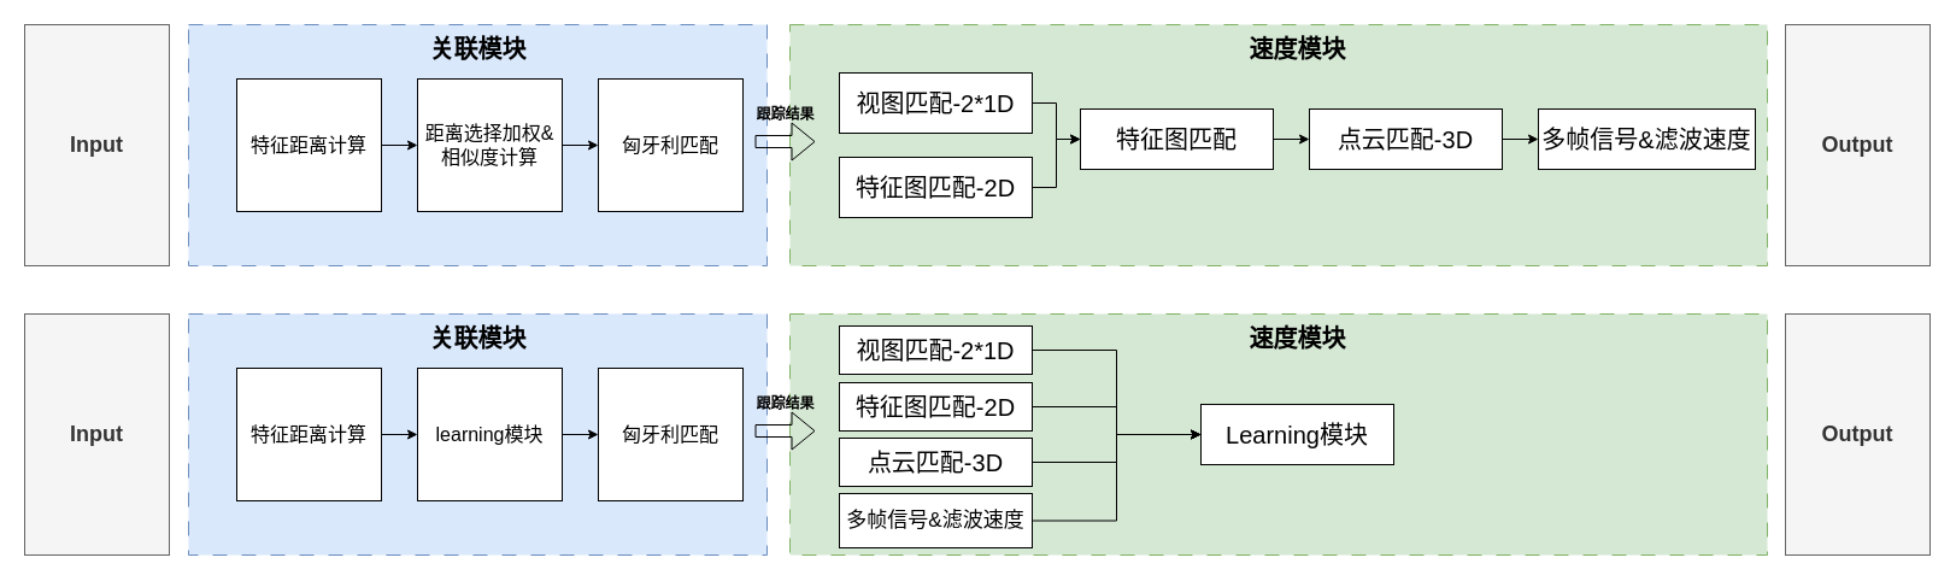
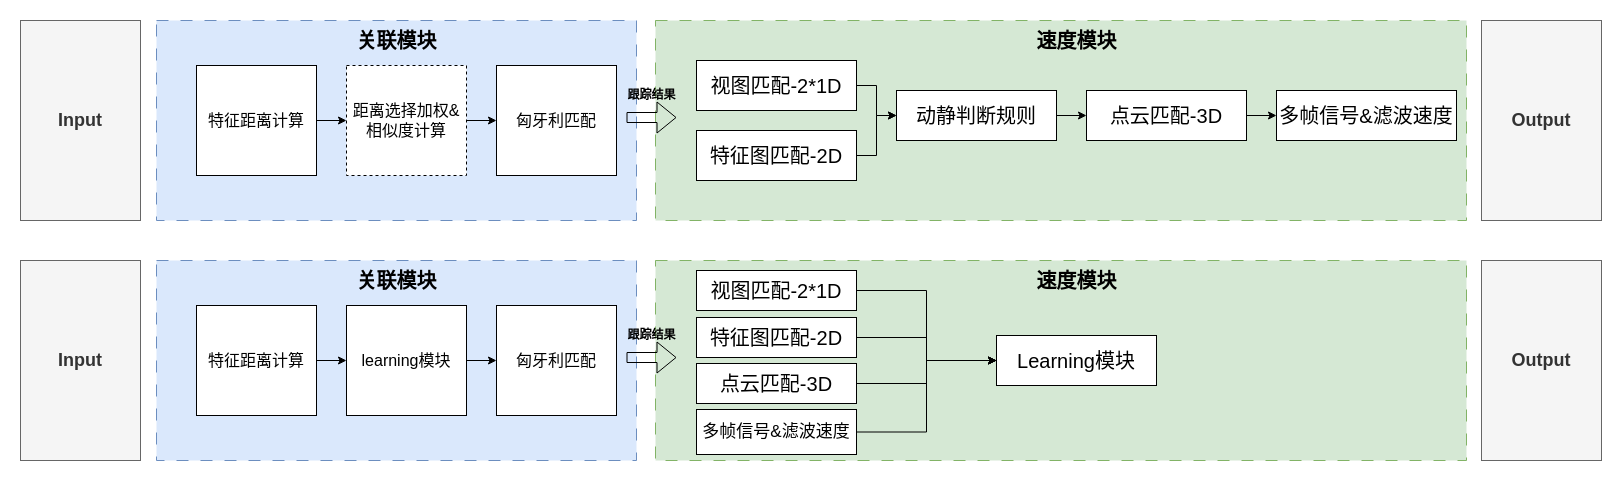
  <mxCell id="0" />
  <mxCell id="1" parent="0" />
  <mxCell id="2" value="" style="rounded=0;whiteSpace=wrap;html=1;dashed=1;dashPattern=12 12;fillColor=#dae8fc;strokeColor=#6c8ebf;" vertex="1" parent="1"><mxGeometry x="156" y="20" width="480" height="200" as="geometry" /></mxCell>
  <mxCell id="3" value="Input" style="rounded=0;whiteSpace=wrap;html=1;fontSize=18;fontStyle=1;fillColor=#f5f5f5;fontColor=#333333;strokeColor=#666666;" vertex="1" parent="1"><mxGeometry x="20" y="20" width="120" height="200" as="geometry" /></mxCell>
  <mxCell id="4" style="edgeStyle=orthogonalEdgeStyle;rounded=0;orthogonalLoop=1;jettySize=auto;html=1;entryX=0;entryY=0.5;entryDx=0;entryDy=0;" edge="1" parent="1" source="5" target="7"><mxGeometry relative="1" as="geometry" /></mxCell>
  <mxCell id="5" value="特征距离计算" style="rounded=0;whiteSpace=wrap;html=1;fontSize=16;" vertex="1" parent="1"><mxGeometry x="196" y="65" width="120" height="110" as="geometry" /></mxCell>
  <mxCell id="6" style="edgeStyle=orthogonalEdgeStyle;rounded=0;orthogonalLoop=1;jettySize=auto;html=1;entryX=0;entryY=0.5;entryDx=0;entryDy=0;" edge="1" parent="1" source="7" target="8"><mxGeometry relative="1" as="geometry" /></mxCell>
- <mxCell id="7" value="距离选择加权&amp;amp;相似度计算" style="rounded=0;whiteSpace=wrap;html=1;fontSize=16;" vertex="1" parent="1"><mxGeometry x="346" y="65" width="120" height="110" as="geometry" /></mxCell>
+ <mxCell id="7" value="距离选择加权&amp;amp;相似度计算" style="rounded=0;whiteSpace=wrap;html=1;fontSize=16;dashed=1;" vertex="1" parent="1"><mxGeometry x="346" y="65" width="120" height="110" as="geometry" /></mxCell>
  <mxCell id="8" value="匈牙利匹配" style="rounded=0;whiteSpace=wrap;html=1;fontSize=16;" vertex="1" parent="1"><mxGeometry x="496" y="65" width="120" height="110" as="geometry" /></mxCell>
  <mxCell id="9" value="关联模块" style="text;html=1;align=center;verticalAlign=middle;resizable=0;points=[];autosize=1;strokeColor=none;fillColor=none;fontStyle=1;fontSize=20;" vertex="1" parent="1"><mxGeometry x="346" y="20" width="100" height="40" as="geometry" /></mxCell>
  <mxCell id="10" value="" style="rounded=0;whiteSpace=wrap;html=1;dashed=1;dashPattern=12 12;fillColor=#d5e8d4;strokeColor=#82b366;" vertex="1" parent="1"><mxGeometry x="655" y="20" width="811" height="200" as="geometry" /></mxCell>
  <mxCell id="11" style="edgeStyle=orthogonalEdgeStyle;rounded=0;orthogonalLoop=1;jettySize=auto;html=1;entryX=0;entryY=0.5;entryDx=0;entryDy=0;" edge="1" parent="1"><mxGeometry relative="1" as="geometry"><mxPoint x="815" y="120" as="sourcePoint" /></mxGeometry></mxCell>
  <mxCell id="12" style="edgeStyle=orthogonalEdgeStyle;rounded=0;orthogonalLoop=1;jettySize=auto;html=1;entryX=0;entryY=0.5;entryDx=0;entryDy=0;" edge="1" parent="1"><mxGeometry relative="1" as="geometry"><mxPoint x="965" y="120" as="sourcePoint" /></mxGeometry></mxCell>
  <mxCell id="13" value="速度模块" style="text;html=1;align=center;verticalAlign=middle;resizable=0;points=[];autosize=1;strokeColor=none;fillColor=none;fontStyle=1;fontSize=20;" vertex="1" parent="1"><mxGeometry x="1026" y="20" width="100" height="40" as="geometry" /></mxCell>
  <mxCell id="14" value="" style="shape=flexArrow;endArrow=classic;html=1;rounded=0;" edge="1" parent="1"><mxGeometry width="50" height="50" relative="1" as="geometry"><mxPoint x="626" y="117" as="sourcePoint" /><mxPoint x="676" y="117" as="targetPoint" /></mxGeometry></mxCell>
  <mxCell id="15" value="跟踪结果" style="text;html=1;align=center;verticalAlign=middle;resizable=0;points=[];autosize=1;strokeColor=none;fillColor=none;fontStyle=1" vertex="1" parent="1"><mxGeometry x="616" y="80" width="70" height="30" as="geometry" /></mxCell>
  <mxCell id="16" style="edgeStyle=orthogonalEdgeStyle;rounded=0;orthogonalLoop=1;jettySize=auto;html=1;" edge="1" parent="1" source="17" target="21"><mxGeometry relative="1" as="geometry" /></mxCell>
  <mxCell id="17" value="视图匹配-2*1D" style="rounded=0;whiteSpace=wrap;html=1;fontSize=20;" vertex="1" parent="1"><mxGeometry x="696" y="60" width="160" height="50" as="geometry" /></mxCell>
  <mxCell id="18" style="edgeStyle=orthogonalEdgeStyle;rounded=0;orthogonalLoop=1;jettySize=auto;html=1;entryX=0;entryY=0.5;entryDx=0;entryDy=0;" edge="1" parent="1" source="19" target="21"><mxGeometry relative="1" as="geometry" /></mxCell>
  <mxCell id="19" value="特征图匹配-2D" style="rounded=0;whiteSpace=wrap;html=1;fontSize=20;" vertex="1" parent="1"><mxGeometry x="696" y="130" width="160" height="50" as="geometry" /></mxCell>
  <mxCell id="20" style="edgeStyle=orthogonalEdgeStyle;rounded=0;orthogonalLoop=1;jettySize=auto;html=1;entryX=0;entryY=0.5;entryDx=0;entryDy=0;" edge="1" parent="1" source="21" target="23"><mxGeometry relative="1" as="geometry" /></mxCell>
- <mxCell id="21" value="特征图匹配" style="rounded=0;whiteSpace=wrap;html=1;fontSize=20;" vertex="1" parent="1"><mxGeometry x="896" y="90" width="160" height="50" as="geometry" /></mxCell>
+ <mxCell id="21" value="动静判断规则" style="rounded=0;whiteSpace=wrap;html=1;fontSize=20;" vertex="1" parent="1"><mxGeometry x="896" y="90" width="160" height="50" as="geometry" /></mxCell>
  <mxCell id="22" style="edgeStyle=orthogonalEdgeStyle;rounded=0;orthogonalLoop=1;jettySize=auto;html=1;entryX=0;entryY=0.5;entryDx=0;entryDy=0;" edge="1" parent="1" source="23" target="24"><mxGeometry relative="1" as="geometry" /></mxCell>
  <mxCell id="23" value="点云匹配-3D" style="rounded=0;whiteSpace=wrap;html=1;fontSize=20;" vertex="1" parent="1"><mxGeometry x="1086" y="90" width="160" height="50" as="geometry" /></mxCell>
  <mxCell id="24" value="多帧信号&amp;amp;滤波速度" style="rounded=0;whiteSpace=wrap;html=1;fontSize=20;" vertex="1" parent="1"><mxGeometry x="1276" y="90" width="180" height="50" as="geometry" /></mxCell>
  <mxCell id="25" value="Output" style="rounded=0;whiteSpace=wrap;html=1;fontSize=18;fontStyle=1;fillColor=#f5f5f5;fontColor=#333333;strokeColor=#666666;" vertex="1" parent="1"><mxGeometry x="1481" y="20" width="120" height="200" as="geometry" /></mxCell>
  <mxCell id="26" value="" style="rounded=0;whiteSpace=wrap;html=1;dashed=1;dashPattern=12 12;fillColor=#dae8fc;strokeColor=#6c8ebf;" vertex="1" parent="1"><mxGeometry x="156" y="260" width="480" height="200" as="geometry" /></mxCell>
  <mxCell id="27" value="Input" style="rounded=0;whiteSpace=wrap;html=1;fontSize=18;fontStyle=1;fillColor=#f5f5f5;fontColor=#333333;strokeColor=#666666;" vertex="1" parent="1"><mxGeometry x="20" y="260" width="120" height="200" as="geometry" /></mxCell>
  <mxCell id="28" style="edgeStyle=orthogonalEdgeStyle;rounded=0;orthogonalLoop=1;jettySize=auto;html=1;entryX=0;entryY=0.5;entryDx=0;entryDy=0;" edge="1" parent="1" source="29" target="31"><mxGeometry relative="1" as="geometry" /></mxCell>
  <mxCell id="29" value="特征距离计算" style="rounded=0;whiteSpace=wrap;html=1;fontSize=16;" vertex="1" parent="1"><mxGeometry x="196" y="305" width="120" height="110" as="geometry" /></mxCell>
  <mxCell id="30" style="edgeStyle=orthogonalEdgeStyle;rounded=0;orthogonalLoop=1;jettySize=auto;html=1;entryX=0;entryY=0.5;entryDx=0;entryDy=0;" edge="1" parent="1" source="31" target="32"><mxGeometry relative="1" as="geometry" /></mxCell>
  <mxCell id="31" value="learning模块" style="rounded=0;whiteSpace=wrap;html=1;fontSize=16;" vertex="1" parent="1"><mxGeometry x="346" y="305" width="120" height="110" as="geometry" /></mxCell>
  <mxCell id="32" value="匈牙利匹配" style="rounded=0;whiteSpace=wrap;html=1;fontSize=16;" vertex="1" parent="1"><mxGeometry x="496" y="305" width="120" height="110" as="geometry" /></mxCell>
  <mxCell id="33" value="关联模块" style="text;html=1;align=center;verticalAlign=middle;resizable=0;points=[];autosize=1;strokeColor=none;fillColor=none;fontStyle=1;fontSize=20;" vertex="1" parent="1"><mxGeometry x="346" y="260" width="100" height="40" as="geometry" /></mxCell>
  <mxCell id="34" value="" style="rounded=0;whiteSpace=wrap;html=1;dashed=1;dashPattern=12 12;fillColor=#d5e8d4;strokeColor=#82b366;" vertex="1" parent="1"><mxGeometry x="655" y="260" width="811" height="200" as="geometry" /></mxCell>
  <mxCell id="35" value="速度模块" style="text;html=1;align=center;verticalAlign=middle;resizable=0;points=[];autosize=1;strokeColor=none;fillColor=none;fontStyle=1;fontSize=20;" vertex="1" parent="1"><mxGeometry x="1026" y="260" width="100" height="40" as="geometry" /></mxCell>
  <mxCell id="36" value="" style="shape=flexArrow;endArrow=classic;html=1;rounded=0;" edge="1" parent="1"><mxGeometry width="50" height="50" relative="1" as="geometry"><mxPoint x="626" y="357" as="sourcePoint" /><mxPoint x="676" y="357" as="targetPoint" /></mxGeometry></mxCell>
  <mxCell id="37" value="跟踪结果" style="text;html=1;align=center;verticalAlign=middle;resizable=0;points=[];autosize=1;strokeColor=none;fillColor=none;fontStyle=1" vertex="1" parent="1"><mxGeometry x="616" y="320" width="70" height="30" as="geometry" /></mxCell>
  <mxCell id="38" style="edgeStyle=orthogonalEdgeStyle;rounded=0;orthogonalLoop=1;jettySize=auto;html=1;entryX=0;entryY=0.5;entryDx=0;entryDy=0;" edge="1" parent="1" source="39" target="47"><mxGeometry relative="1" as="geometry" /></mxCell>
  <mxCell id="39" value="视图匹配-2*1D" style="rounded=0;whiteSpace=wrap;html=1;fontSize=20;" vertex="1" parent="1"><mxGeometry x="696" y="270" width="160" height="40" as="geometry" /></mxCell>
  <mxCell id="40" style="edgeStyle=orthogonalEdgeStyle;rounded=0;orthogonalLoop=1;jettySize=auto;html=1;entryX=0;entryY=0.5;entryDx=0;entryDy=0;" edge="1" parent="1" source="41" target="47"><mxGeometry relative="1" as="geometry" /></mxCell>
  <mxCell id="41" value="特征图匹配-2D" style="rounded=0;whiteSpace=wrap;html=1;fontSize=20;" vertex="1" parent="1"><mxGeometry x="696" y="317" width="160" height="40" as="geometry" /></mxCell>
  <mxCell id="42" style="edgeStyle=orthogonalEdgeStyle;rounded=0;orthogonalLoop=1;jettySize=auto;html=1;entryX=0;entryY=0.5;entryDx=0;entryDy=0;" edge="1" parent="1" source="43" target="47"><mxGeometry relative="1" as="geometry" /></mxCell>
  <mxCell id="43" value="点云匹配-3D" style="rounded=0;whiteSpace=wrap;html=1;fontSize=20;" vertex="1" parent="1"><mxGeometry x="696" y="363" width="160" height="40" as="geometry" /></mxCell>
  <mxCell id="44" style="edgeStyle=orthogonalEdgeStyle;rounded=0;orthogonalLoop=1;jettySize=auto;html=1;entryX=0;entryY=0.5;entryDx=0;entryDy=0;" edge="1" parent="1" source="45" target="47"><mxGeometry relative="1" as="geometry" /></mxCell>
  <mxCell id="45" value="多帧信号&amp;amp;滤波速度" style="rounded=0;whiteSpace=wrap;html=1;fontSize=17;" vertex="1" parent="1"><mxGeometry x="696" y="409" width="160" height="45" as="geometry" /></mxCell>
  <mxCell id="46" value="Output" style="rounded=0;whiteSpace=wrap;html=1;fontSize=18;fontStyle=1;fillColor=#f5f5f5;fontColor=#333333;strokeColor=#666666;" vertex="1" parent="1"><mxGeometry x="1481" y="260" width="120" height="200" as="geometry" /></mxCell>
  <mxCell id="47" value="Learning模块" style="rounded=0;whiteSpace=wrap;html=1;fontSize=20;" vertex="1" parent="1"><mxGeometry x="996" y="335" width="160" height="50" as="geometry" /></mxCell>
